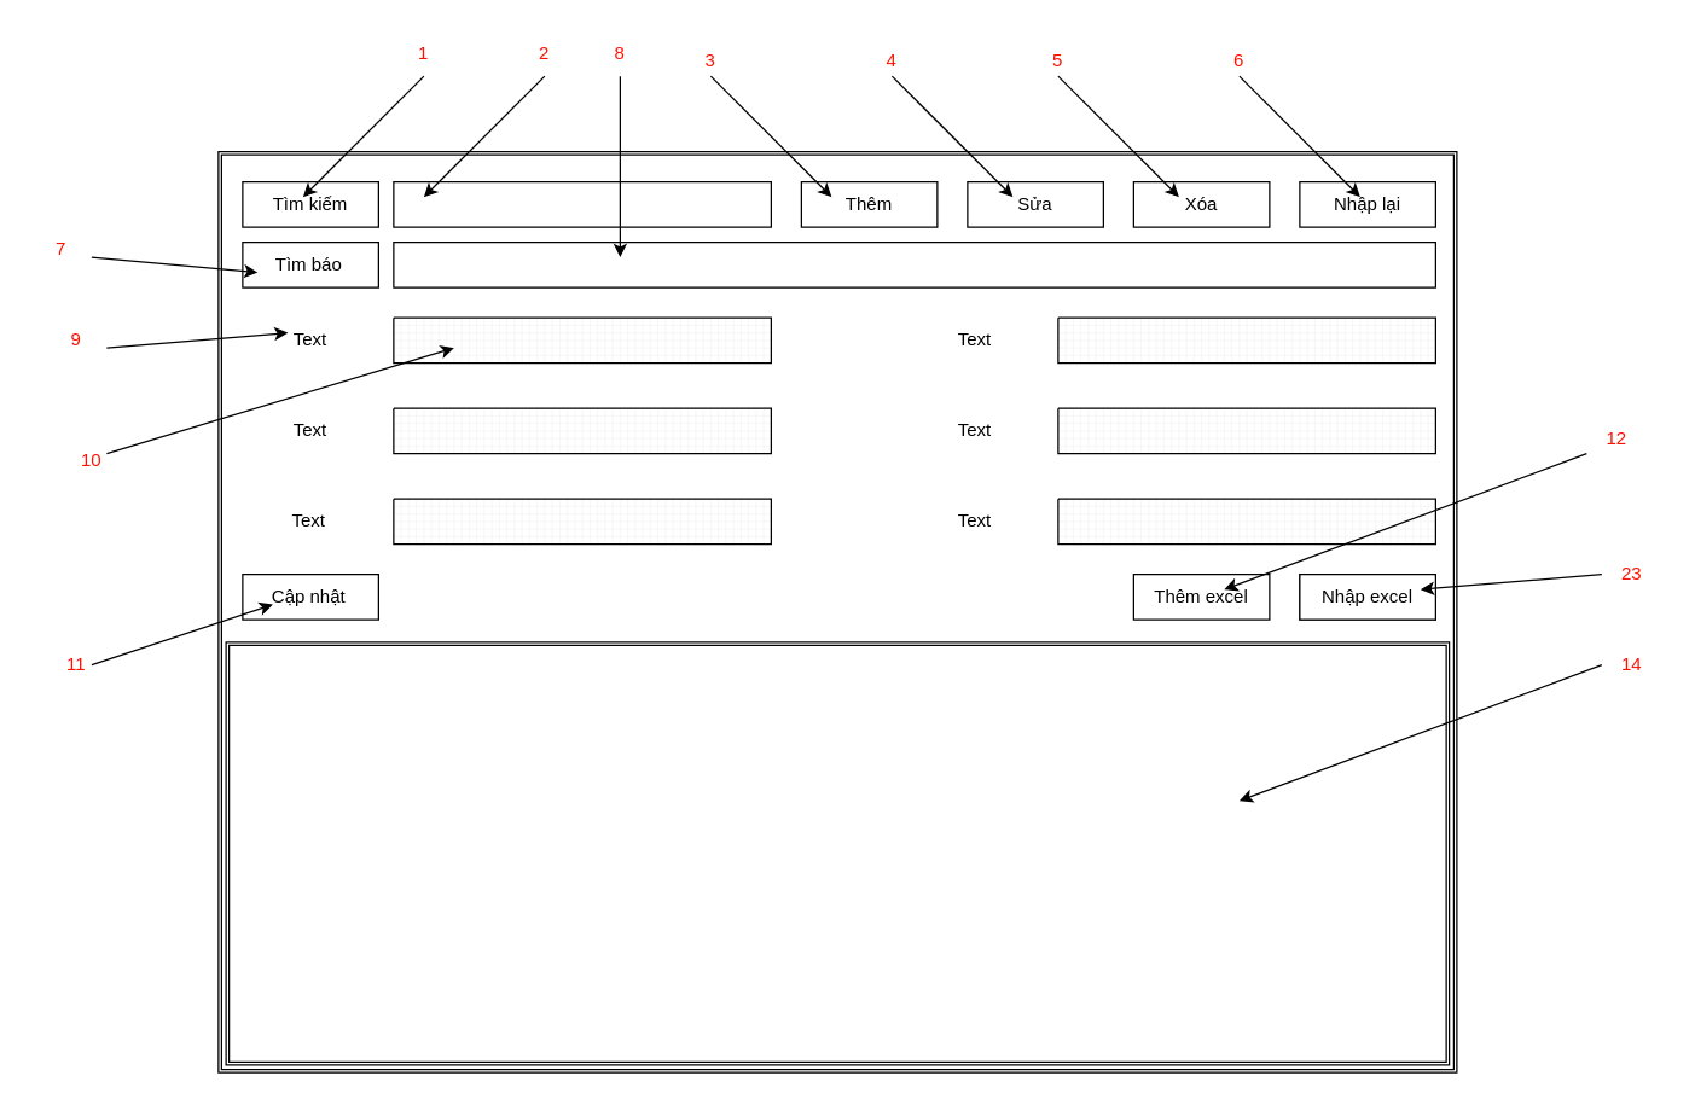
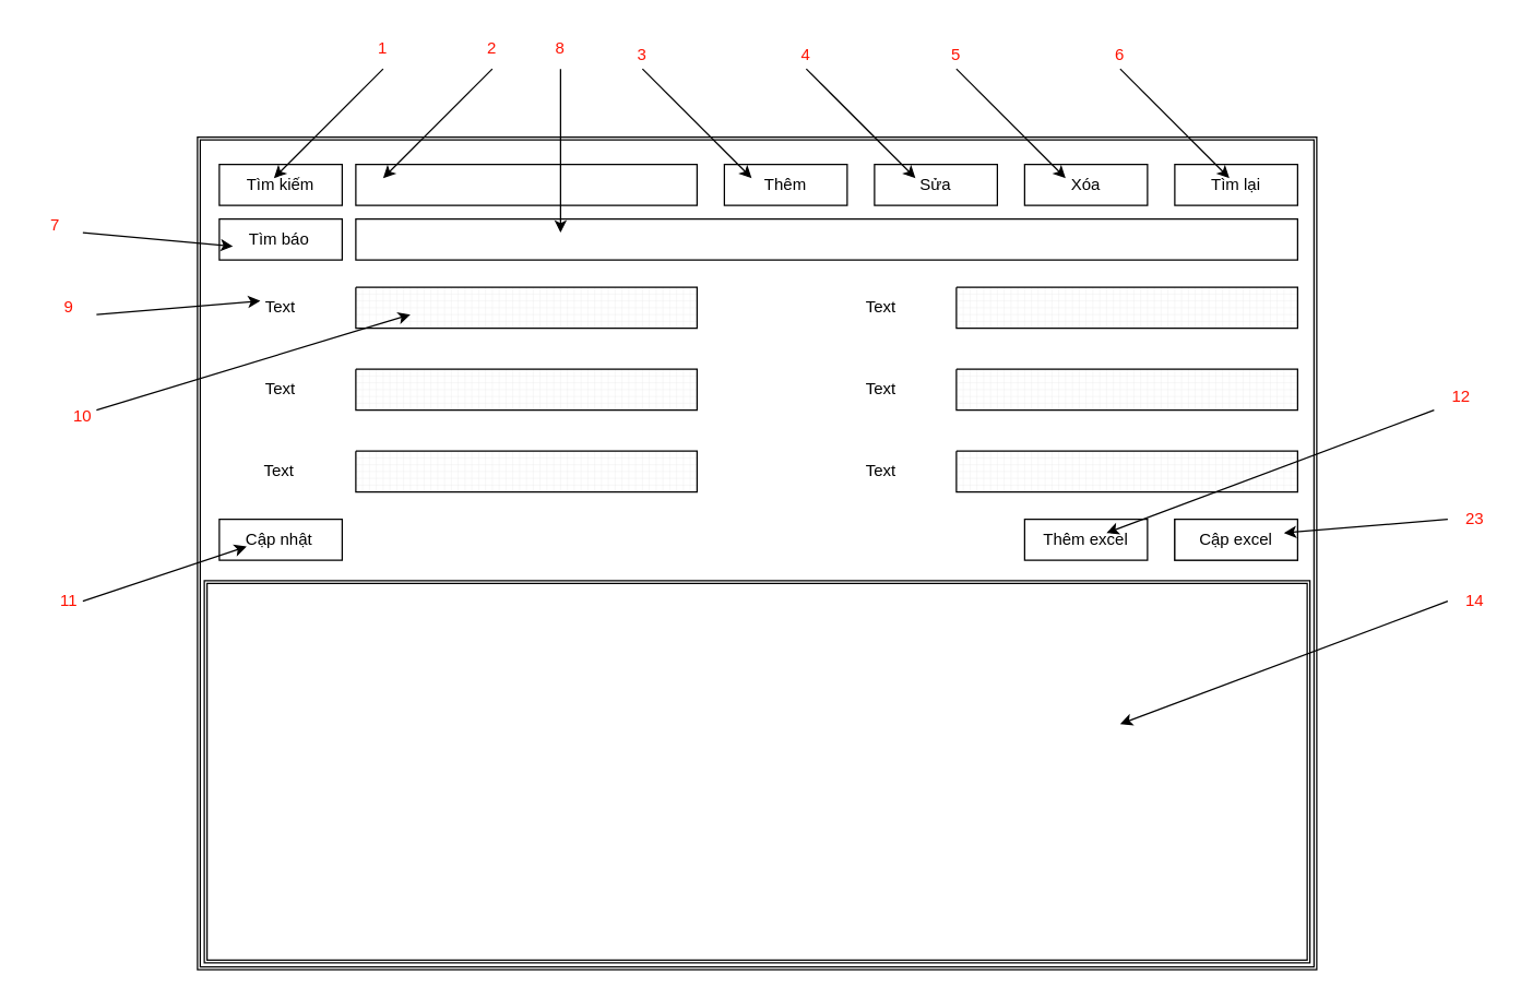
  <mxCell id="0" />
  <mxCell id="1" parent="0" />
  <mxCell id="2" value="" style="shape=ext;double=1;rounded=0;whiteSpace=wrap;html=1;" vertex="1" parent="1"><mxGeometry x="144" y="100" width="820" height="610" as="geometry" /></mxCell>
  <mxCell id="3" value="" style="shape=ext;double=1;rounded=0;whiteSpace=wrap;html=1;" vertex="1" parent="1"><mxGeometry x="149" y="425" width="810" height="280" as="geometry" /></mxCell>
  <mxCell id="4" value="" style="verticalLabelPosition=bottom;verticalAlign=top;html=1;shape=mxgraph.basic.rect;fillColor2=none;strokeWidth=1;size=20;indent=5;" vertex="1" parent="1"><mxGeometry x="640" width="90" height="30" as="geometry" y="120" /></mxCell>
  <mxCell id="5" value="" style="verticalLabelPosition=bottom;verticalAlign=top;html=1;shape=mxgraph.basic.rect;fillColor2=none;strokeWidth=1;size=20;indent=5;" vertex="1" parent="1"><mxGeometry x="860" width="90" height="30" as="geometry" y="120" /></mxCell>
  <mxCell id="6" value="" style="verticalLabelPosition=bottom;verticalAlign=top;html=1;shape=mxgraph.basic.rect;fillColor2=none;strokeWidth=1;size=20;indent=5;" vertex="1" parent="1"><mxGeometry x="750" width="90" height="30" as="geometry" y="120" /></mxCell>
  <mxCell id="7" value="" style="verticalLabelPosition=bottom;verticalAlign=top;html=1;shape=mxgraph.basic.rect;fillColor2=none;strokeWidth=1;size=20;indent=5;" vertex="1" parent="1"><mxGeometry x="530" width="90" height="30" as="geometry" y="120" /></mxCell>
  <mxCell id="8" value="" style="verticalLabelPosition=bottom;verticalAlign=top;html=1;shape=mxgraph.basic.rect;fillColor2=none;strokeWidth=1;size=20;indent=5;" vertex="1" parent="1"><mxGeometry x="160" width="90" height="30" as="geometry" y="120" /></mxCell>
  <mxCell id="9" value="" style="verticalLabelPosition=bottom;verticalAlign=top;html=1;shape=mxgraph.basic.rect;fillColor2=none;strokeWidth=1;size=20;indent=5;" vertex="1" parent="1"><mxGeometry x="260" width="250" height="30" as="geometry" y="120" /></mxCell>
  <mxCell id="10" value="" style="verticalLabelPosition=bottom;verticalAlign=top;html=1;shape=mxgraph.basic.rect;fillColor2=none;strokeWidth=1;size=20;indent=5;" vertex="1" parent="1"><mxGeometry x="860" y="380" width="90" height="30" as="geometry" /></mxCell>
  <mxCell id="11" value="" style="verticalLabelPosition=bottom;verticalAlign=top;html=1;shape=mxgraph.basic.rect;fillColor2=none;strokeWidth=1;size=20;indent=5;" vertex="1" parent="1"><mxGeometry x="860" y="380" width="90" height="30" as="geometry" /></mxCell>
  <mxCell id="12" value="" style="verticalLabelPosition=bottom;verticalAlign=top;html=1;shape=mxgraph.basic.rect;fillColor2=none;strokeWidth=1;size=20;indent=5;" vertex="1" parent="1"><mxGeometry x="750" y="380" width="90" height="30" as="geometry" /></mxCell>
  <mxCell id="13" value="" style="verticalLabelPosition=bottom;verticalAlign=top;html=1;shape=mxgraph.basic.patternFillRect;fillStyle=grid;step=5;fillStrokeWidth=0.2;fillStrokeColor=#dddddd;" vertex="1" parent="1"><mxGeometry x="700" y="210" width="250" height="30" as="geometry" /></mxCell>
  <mxCell id="14" value="" style="verticalLabelPosition=bottom;verticalAlign=top;html=1;shape=mxgraph.basic.patternFillRect;fillStyle=grid;step=5;fillStrokeWidth=0.2;fillStrokeColor=#dddddd;" vertex="1" parent="1"><mxGeometry x="700" y="270" width="250" height="30" as="geometry" /></mxCell>
  <mxCell id="15" value="" style="verticalLabelPosition=bottom;verticalAlign=top;html=1;shape=mxgraph.basic.patternFillRect;fillStyle=grid;step=5;fillStrokeWidth=0.2;fillStrokeColor=#dddddd;" vertex="1" parent="1"><mxGeometry x="700" y="330" width="250" height="30" as="geometry" /></mxCell>
  <mxCell id="16" value="" style="verticalLabelPosition=bottom;verticalAlign=top;html=1;shape=mxgraph.basic.patternFillRect;fillStyle=grid;step=5;fillStrokeWidth=0.2;fillStrokeColor=#dddddd;" vertex="1" parent="1"><mxGeometry x="260" y="210" width="250" height="30" as="geometry" /></mxCell>
  <mxCell id="17" value="" style="verticalLabelPosition=bottom;verticalAlign=top;html=1;shape=mxgraph.basic.patternFillRect;fillStyle=grid;step=5;fillStrokeWidth=0.2;fillStrokeColor=#dddddd;" vertex="1" parent="1"><mxGeometry x="260" y="270" width="250" height="30" as="geometry" /></mxCell>
  <mxCell id="18" value="" style="verticalLabelPosition=bottom;verticalAlign=top;html=1;shape=mxgraph.basic.patternFillRect;fillStyle=grid;step=5;fillStrokeWidth=0.2;fillStrokeColor=#dddddd;" vertex="1" parent="1"><mxGeometry x="260" y="330" width="250" height="30" as="geometry" /></mxCell>
  <mxCell id="19" value="Text" style="text;html=1;strokeColor=none;fillColor=none;align=center;verticalAlign=middle;whiteSpace=wrap;rounded=0;" vertex="1" parent="1"><mxGeometry x="160" y="210" width="90" height="30" as="geometry" /></mxCell>
  <mxCell id="20" value="" style="verticalLabelPosition=bottom;verticalAlign=top;html=1;shape=mxgraph.basic.rect;fillColor2=none;strokeWidth=1;size=20;indent=5;" vertex="1" parent="1"><mxGeometry x="260" y="160" width="690" height="30" as="geometry" /></mxCell>
  <mxCell id="21" value="" style="verticalLabelPosition=bottom;verticalAlign=top;html=1;shape=mxgraph.basic.rect;fillColor2=none;strokeWidth=1;size=20;indent=5;" vertex="1" parent="1"><mxGeometry x="160" y="160" width="90" height="30" as="geometry" /></mxCell>
  <mxCell id="22" value="Tìm kiếm" style="text;html=1;strokeColor=none;fillColor=none;align=center;verticalAlign=middle;whiteSpace=wrap;rounded=0;" vertex="1" parent="1"><mxGeometry x="160" width="90" height="30" as="geometry" y="120" /></mxCell>
  <mxCell id="23" value="Tìm báo" style="text;html=1;strokeColor=none;fillColor=none;align=center;verticalAlign=middle;whiteSpace=wrap;rounded=0;" vertex="1" parent="1"><mxGeometry x="159" y="160" width="90" height="30" as="geometry" /></mxCell>
  <mxCell id="24" value="Thêm" style="text;html=1;strokeColor=none;fillColor=none;align=center;verticalAlign=middle;whiteSpace=wrap;rounded=0;" vertex="1" parent="1"><mxGeometry x="530" width="90" height="30" as="geometry" y="120" /></mxCell>
  <mxCell id="25" value="Sửa" style="text;html=1;strokeColor=none;fillColor=none;align=center;verticalAlign=middle;whiteSpace=wrap;rounded=0;" vertex="1" parent="1"><mxGeometry x="640" width="90" height="30" as="geometry" y="120" /></mxCell>
  <mxCell id="26" value="Xóa" style="text;html=1;strokeColor=none;fillColor=none;align=center;verticalAlign=middle;whiteSpace=wrap;rounded=0;" vertex="1" parent="1"><mxGeometry x="750" width="90" height="30" as="geometry" y="120" /></mxCell>
- <mxCell id="27" value="Nhập lại" style="text;html=1;strokeColor=none;fillColor=none;align=center;verticalAlign=middle;whiteSpace=wrap;rounded=0;" vertex="1" parent="1"><mxGeometry x="860" width="90" height="30" as="geometry" y="120" /></mxCell>
- <mxCell id="28" value="Nhập excel" style="text;html=1;strokeColor=none;fillColor=none;align=center;verticalAlign=middle;whiteSpace=wrap;rounded=0;" vertex="1" parent="1"><mxGeometry x="860" y="380" width="90" height="30" as="geometry" /></mxCell>
+ <mxCell id="27" value="Tìm lại" style="text;html=1;strokeColor=none;fillColor=none;align=center;verticalAlign=middle;whiteSpace=wrap;rounded=0;" vertex="1" parent="1"><mxGeometry x="860" width="90" height="30" as="geometry" y="120" /></mxCell>
+ <mxCell id="28" value="Cập excel" style="text;html=1;strokeColor=none;fillColor=none;align=center;verticalAlign=middle;whiteSpace=wrap;rounded=0;" vertex="1" parent="1"><mxGeometry x="860" y="380" width="90" height="30" as="geometry" /></mxCell>
  <mxCell id="29" value="Thêm excel" style="text;html=1;strokeColor=none;fillColor=none;align=center;verticalAlign=middle;whiteSpace=wrap;rounded=0;" vertex="1" parent="1"><mxGeometry x="750" y="380" width="90" height="30" as="geometry" /></mxCell>
  <mxCell id="30" value="Text" style="text;html=1;strokeColor=none;fillColor=none;align=center;verticalAlign=middle;whiteSpace=wrap;rounded=0;" vertex="1" parent="1"><mxGeometry x="160" y="270" width="90" height="30" as="geometry" /></mxCell>
  <mxCell id="31" value="Text" style="text;html=1;strokeColor=none;fillColor=none;align=center;verticalAlign=middle;whiteSpace=wrap;rounded=0;" vertex="1" parent="1"><mxGeometry x="159" y="330" width="90" height="30" as="geometry" /></mxCell>
  <mxCell id="32" value="Text" style="text;html=1;strokeColor=none;fillColor=none;align=center;verticalAlign=middle;whiteSpace=wrap;rounded=0;" vertex="1" parent="1"><mxGeometry x="600" y="210" width="90" height="30" as="geometry" /></mxCell>
  <mxCell id="33" value="Text" style="text;html=1;strokeColor=none;fillColor=none;align=center;verticalAlign=middle;whiteSpace=wrap;rounded=0;" vertex="1" parent="1"><mxGeometry x="600" y="270" width="90" height="30" as="geometry" /></mxCell>
  <mxCell id="34" value="Text" style="text;html=1;strokeColor=none;fillColor=none;align=center;verticalAlign=middle;whiteSpace=wrap;rounded=0;" vertex="1" parent="1"><mxGeometry x="600" y="330" width="90" height="30" as="geometry" /></mxCell>
  <mxCell id="35" value="" style="verticalLabelPosition=bottom;verticalAlign=top;html=1;shape=mxgraph.basic.rect;fillColor2=none;strokeWidth=1;size=20;indent=5;" vertex="1" parent="1"><mxGeometry x="160" y="380" width="90" height="30" as="geometry" /></mxCell>
  <mxCell id="36" value="Cập nhật" style="text;html=1;strokeColor=none;fillColor=none;align=center;verticalAlign=middle;whiteSpace=wrap;rounded=0;" vertex="1" parent="1"><mxGeometry x="159" y="380" width="90" height="30" as="geometry" /></mxCell>
  <mxCell id="37" value="" style="endArrow=classic;html=1;" edge="1" parent="1"><mxGeometry width="50" height="50" relative="1" as="geometry"><mxPoint x="820" y="50" as="sourcePoint" /><mxPoint x="900" y="130" as="targetPoint" /></mxGeometry></mxCell>
  <mxCell id="38" value="" style="endArrow=classic;html=1;" edge="1" parent="1"><mxGeometry width="50" height="50" relative="1" as="geometry"><mxPoint x="700" y="50" as="sourcePoint" /><mxPoint x="780" y="130" as="targetPoint" /></mxGeometry></mxCell>
  <mxCell id="39" value="" style="endArrow=classic;html=1;" edge="1" parent="1"><mxGeometry width="50" height="50" relative="1" as="geometry"><mxPoint x="590" y="50" as="sourcePoint" /><mxPoint x="670" y="130" as="targetPoint" /></mxGeometry></mxCell>
  <mxCell id="40" value="" style="endArrow=classic;html=1;" edge="1" parent="1"><mxGeometry width="50" height="50" relative="1" as="geometry"><mxPoint x="470" y="50" as="sourcePoint" /><mxPoint x="550" y="130" as="targetPoint" /></mxGeometry></mxCell>
  <mxCell id="41" value="" style="endArrow=classic;html=1;" edge="1" parent="1"><mxGeometry width="50" height="50" relative="1" as="geometry"><mxPoint x="280" y="50" as="sourcePoint" /><mxPoint x="200" y="130" as="targetPoint" /></mxGeometry></mxCell>
  <mxCell id="42" value="" style="endArrow=classic;html=1;" edge="1" parent="1"><mxGeometry width="50" height="50" relative="1" as="geometry"><mxPoint x="360" y="50" as="sourcePoint" /><mxPoint x="280" y="130" as="targetPoint" /></mxGeometry></mxCell>
  <mxCell id="43" value="" style="endArrow=classic;html=1;" edge="1" parent="1"><mxGeometry width="50" height="50" relative="1" as="geometry"><mxPoint x="410" y="50" as="sourcePoint" /><mxPoint x="410" y="170" as="targetPoint" /></mxGeometry></mxCell>
  <mxCell id="44" value="" style="endArrow=classic;html=1;" edge="1" parent="1"><mxGeometry width="50" height="50" relative="1" as="geometry"><mxPoint x="70" y="300" as="sourcePoint" /><mxPoint x="300" y="230" as="targetPoint" /></mxGeometry></mxCell>
  <mxCell id="45" value="" style="endArrow=classic;html=1;" edge="1" parent="1"><mxGeometry width="50" height="50" relative="1" as="geometry"><mxPoint x="60" y="440" as="sourcePoint" /><mxPoint x="180" y="400" as="targetPoint" /></mxGeometry></mxCell>
  <mxCell id="46" value="" style="endArrow=classic;html=1;" edge="1" parent="1"><mxGeometry width="50" height="50" relative="1" as="geometry"><mxPoint x="70" y="230" as="sourcePoint" /><mxPoint x="190" y="220" as="targetPoint" /></mxGeometry></mxCell>
  <mxCell id="47" value="" style="endArrow=classic;html=1;" edge="1" parent="1"><mxGeometry width="50" height="50" relative="1" as="geometry"><mxPoint x="1050" y="300" as="sourcePoint" /><mxPoint x="810" y="390" as="targetPoint" /></mxGeometry></mxCell>
  <mxCell id="48" value="" style="endArrow=classic;html=1;" edge="1" parent="1"><mxGeometry width="50" height="50" relative="1" as="geometry"><mxPoint x="1060" y="380" as="sourcePoint" /><mxPoint x="940" y="390" as="targetPoint" /></mxGeometry></mxCell>
  <mxCell id="49" value="" style="endArrow=classic;html=1;" edge="1" parent="1"><mxGeometry width="50" height="50" relative="1" as="geometry"><mxPoint x="1060" y="440" as="sourcePoint" /><mxPoint x="820" y="530" as="targetPoint" /></mxGeometry></mxCell>
  <mxCell id="50" value="4" style="text;html=1;align=center;verticalAlign=middle;whiteSpace=wrap;rounded=0;fontColor=#FF1100;" vertex="1" parent="1"><mxGeometry x="570" y="30" width="40" height="20" as="geometry" /></mxCell>
  <mxCell id="51" value="5" style="text;html=1;align=center;verticalAlign=middle;whiteSpace=wrap;rounded=0;fontColor=#FF1100;" vertex="1" parent="1"><mxGeometry x="680" y="30" width="40" height="20" as="geometry" /></mxCell>
  <mxCell id="52" value="6" style="text;html=1;align=center;verticalAlign=middle;whiteSpace=wrap;rounded=0;fontColor=#FF1100;" vertex="1" parent="1"><mxGeometry x="800" y="30" width="40" height="20" as="geometry" /></mxCell>
  <mxCell id="53" value="3" style="text;html=1;align=center;verticalAlign=middle;whiteSpace=wrap;rounded=0;fontColor=#FF1100;" vertex="1" parent="1"><mxGeometry x="450" y="30" width="40" height="20" as="geometry" /></mxCell>
  <mxCell id="54" value="8" style="text;html=1;align=center;verticalAlign=middle;whiteSpace=wrap;rounded=0;fontColor=#FF1100;" vertex="1" parent="1"><mxGeometry x="390" y="20" width="40" height="30" as="geometry" /></mxCell>
  <mxCell id="55" value="2" style="text;html=1;align=center;verticalAlign=middle;whiteSpace=wrap;rounded=0;fontColor=#FF1100;" vertex="1" parent="1"><mxGeometry x="340" y="20" width="40" height="30" as="geometry" /></mxCell>
  <mxCell id="56" value="1" style="text;html=1;align=center;verticalAlign=middle;whiteSpace=wrap;rounded=0;fontColor=#FF1100;" vertex="1" parent="1"><mxGeometry x="260" y="20" width="40" height="30" as="geometry" /></mxCell>
  <mxCell id="57" value="9" style="text;html=1;align=center;verticalAlign=middle;whiteSpace=wrap;rounded=0;fontColor=#FF1100;" vertex="1" parent="1"><mxGeometry x="30" y="210" width="40" height="30" as="geometry" /></mxCell>
  <mxCell id="58" value="10" style="text;html=1;align=center;verticalAlign=middle;whiteSpace=wrap;rounded=0;fontColor=#FF1100;" vertex="1" parent="1"><mxGeometry x="40" y="290" width="40" height="30" as="geometry" /></mxCell>
  <mxCell id="59" value="11" style="text;html=1;align=center;verticalAlign=middle;whiteSpace=wrap;rounded=0;fontColor=#FF1100;" vertex="1" parent="1"><mxGeometry x="30" y="425" width="40" height="30" as="geometry" /></mxCell>
  <mxCell id="60" value="12" style="text;html=1;align=center;verticalAlign=middle;whiteSpace=wrap;rounded=0;fontColor=#FF1100;" vertex="1" parent="1"><mxGeometry x="1050" y="280" width="40" height="20" as="geometry" /></mxCell>
  <mxCell id="61" value="23" style="text;html=1;align=center;verticalAlign=middle;whiteSpace=wrap;rounded=0;fontColor=#FF1100;" vertex="1" parent="1"><mxGeometry x="1060" y="370" width="40" height="20" as="geometry" /></mxCell>
  <mxCell id="62" value="14" style="text;html=1;align=center;verticalAlign=middle;whiteSpace=wrap;rounded=0;fontColor=#FF1100;" vertex="1" parent="1"><mxGeometry x="1060" y="430" width="40" height="20" as="geometry" /></mxCell>
  <mxCell id="63" value="" style="endArrow=classic;html=1;" edge="1" parent="1"><mxGeometry width="50" height="50" relative="1" as="geometry"><mxPoint x="60" y="170" as="sourcePoint" /><mxPoint x="170" y="180" as="targetPoint" /></mxGeometry></mxCell>
  <mxCell id="64" value="7" style="text;html=1;align=center;verticalAlign=middle;whiteSpace=wrap;rounded=0;fontColor=#FF1100;" vertex="1" parent="1"><mxGeometry x="20" y="150" width="40" height="30" as="geometry" /></mxCell>
